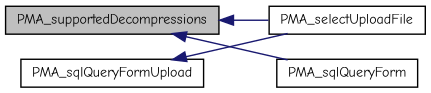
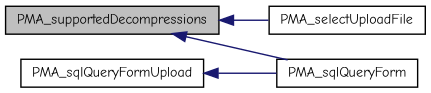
  digraph {
    fontname="Comic Neue"
    rankdir=LR
    node [color=black fillcolor=white fontname="Comic Neue" fontsize=10 shape=record style=filled]
    edge [color=midnightblue dir=back fontname="Comic Neue" fontsize=10 labelfontname=Helvetica labelfontsize=10 style=solid]
    n1 [fillcolor=grey75 fontcolor=black height=0.2 label=PMA_supportedDecompressions width=0.4]
    n2 [height=0.2 label=PMA_selectUploadFile width=0.4]
    n3 [height=0.2 label=PMA_sqlQueryForm width=0.4]
    n4 [height=0.2 label=PMA_sqlQueryFormUpload width=0.4]
    n1 -> n2
    n1 -> n3
-   n4 -> n2
+   n4 -> n3
  }
